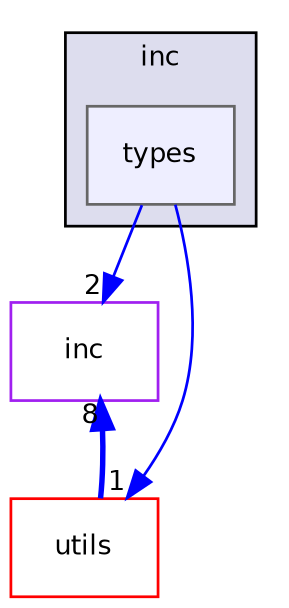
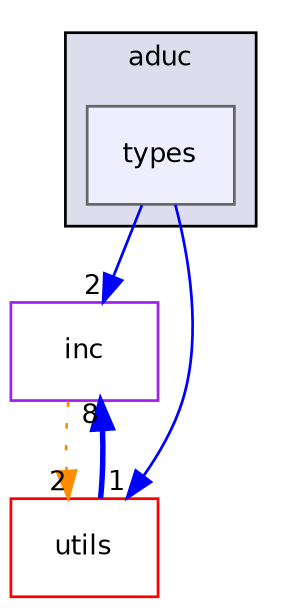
  digraph {
    compound=true
    node [fillcolor=white fontname=Helvetica fontsize=10 shape=box style=filled]
    edge [color=blue headlabel=2 labeldistance=1.5 labelfontname=Helvetica labelfontsize=10 style=solid]
    n1 [color=gray40 fillcolor="#eeeeff" label=types pencolor=black]
    n2 [color=purple label=inc]
    n3 [color=red label=utils]
    subgraph cluster_1 {
      bgcolor="#ddddee"
      fontname=Helvetica
      fontsize=10
-     label=inc
+     label=aduc
      pencolor=black
      n1
    }
    n1 -> n2
    n1 -> n3 [headlabel=1]
+   n2 -> n3 [color=darkorange style=dotted]
    n3 -> n2 [headlabel=8 style=bold]
  }
